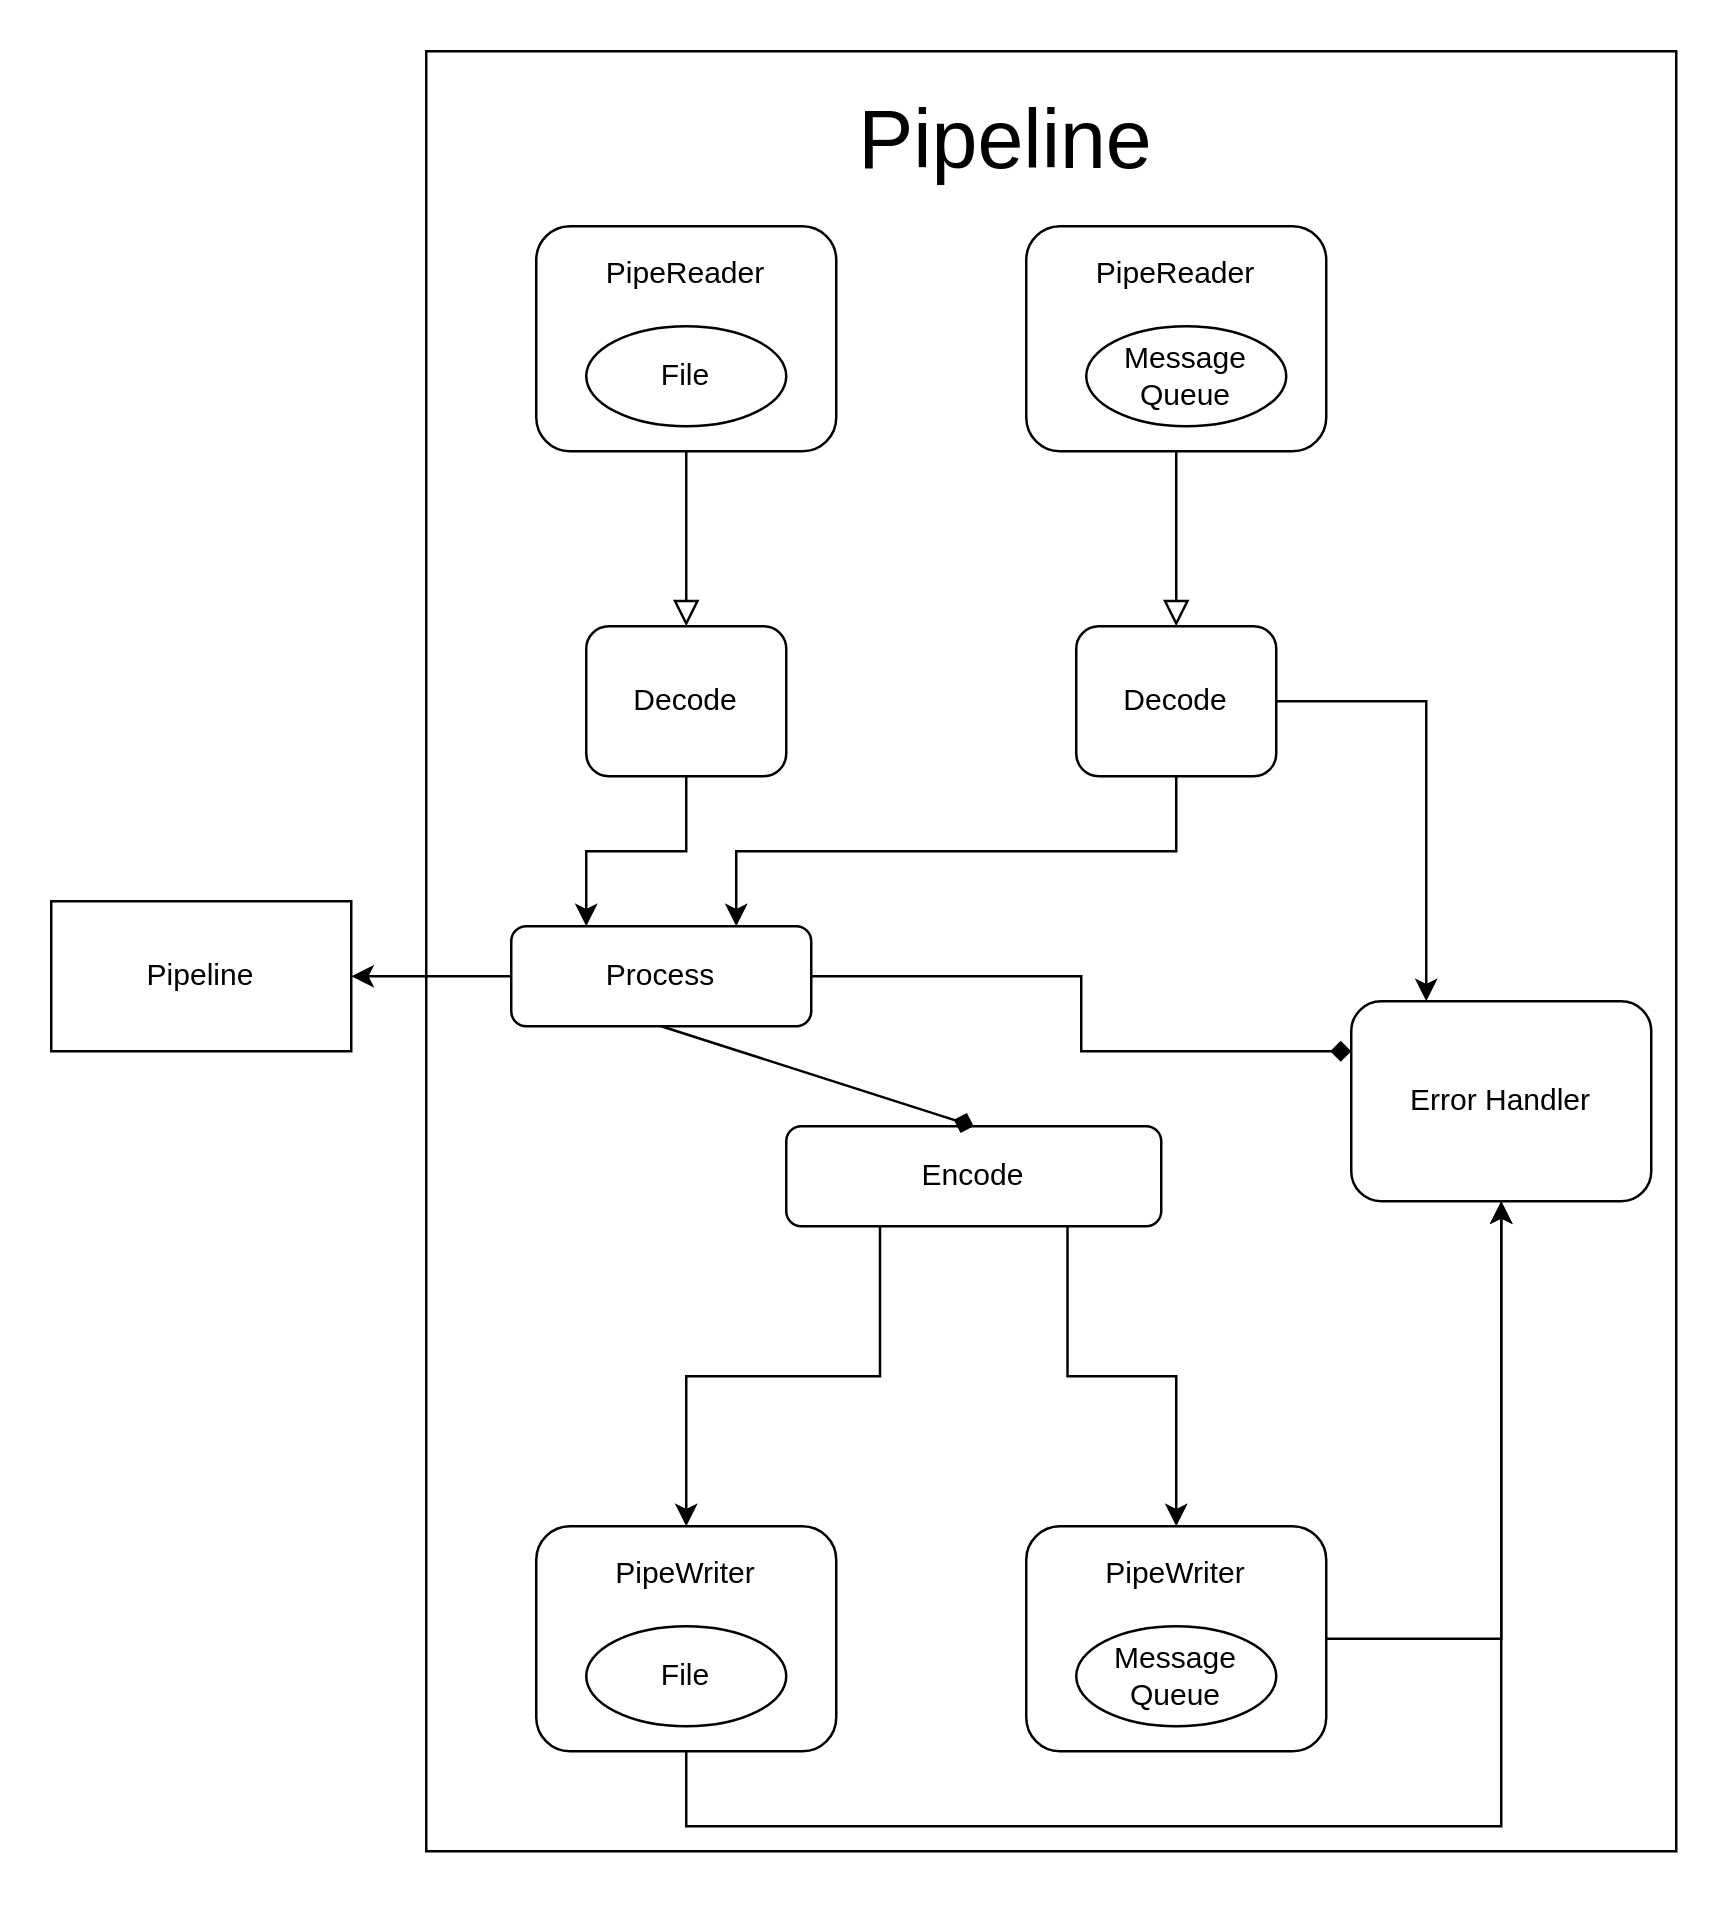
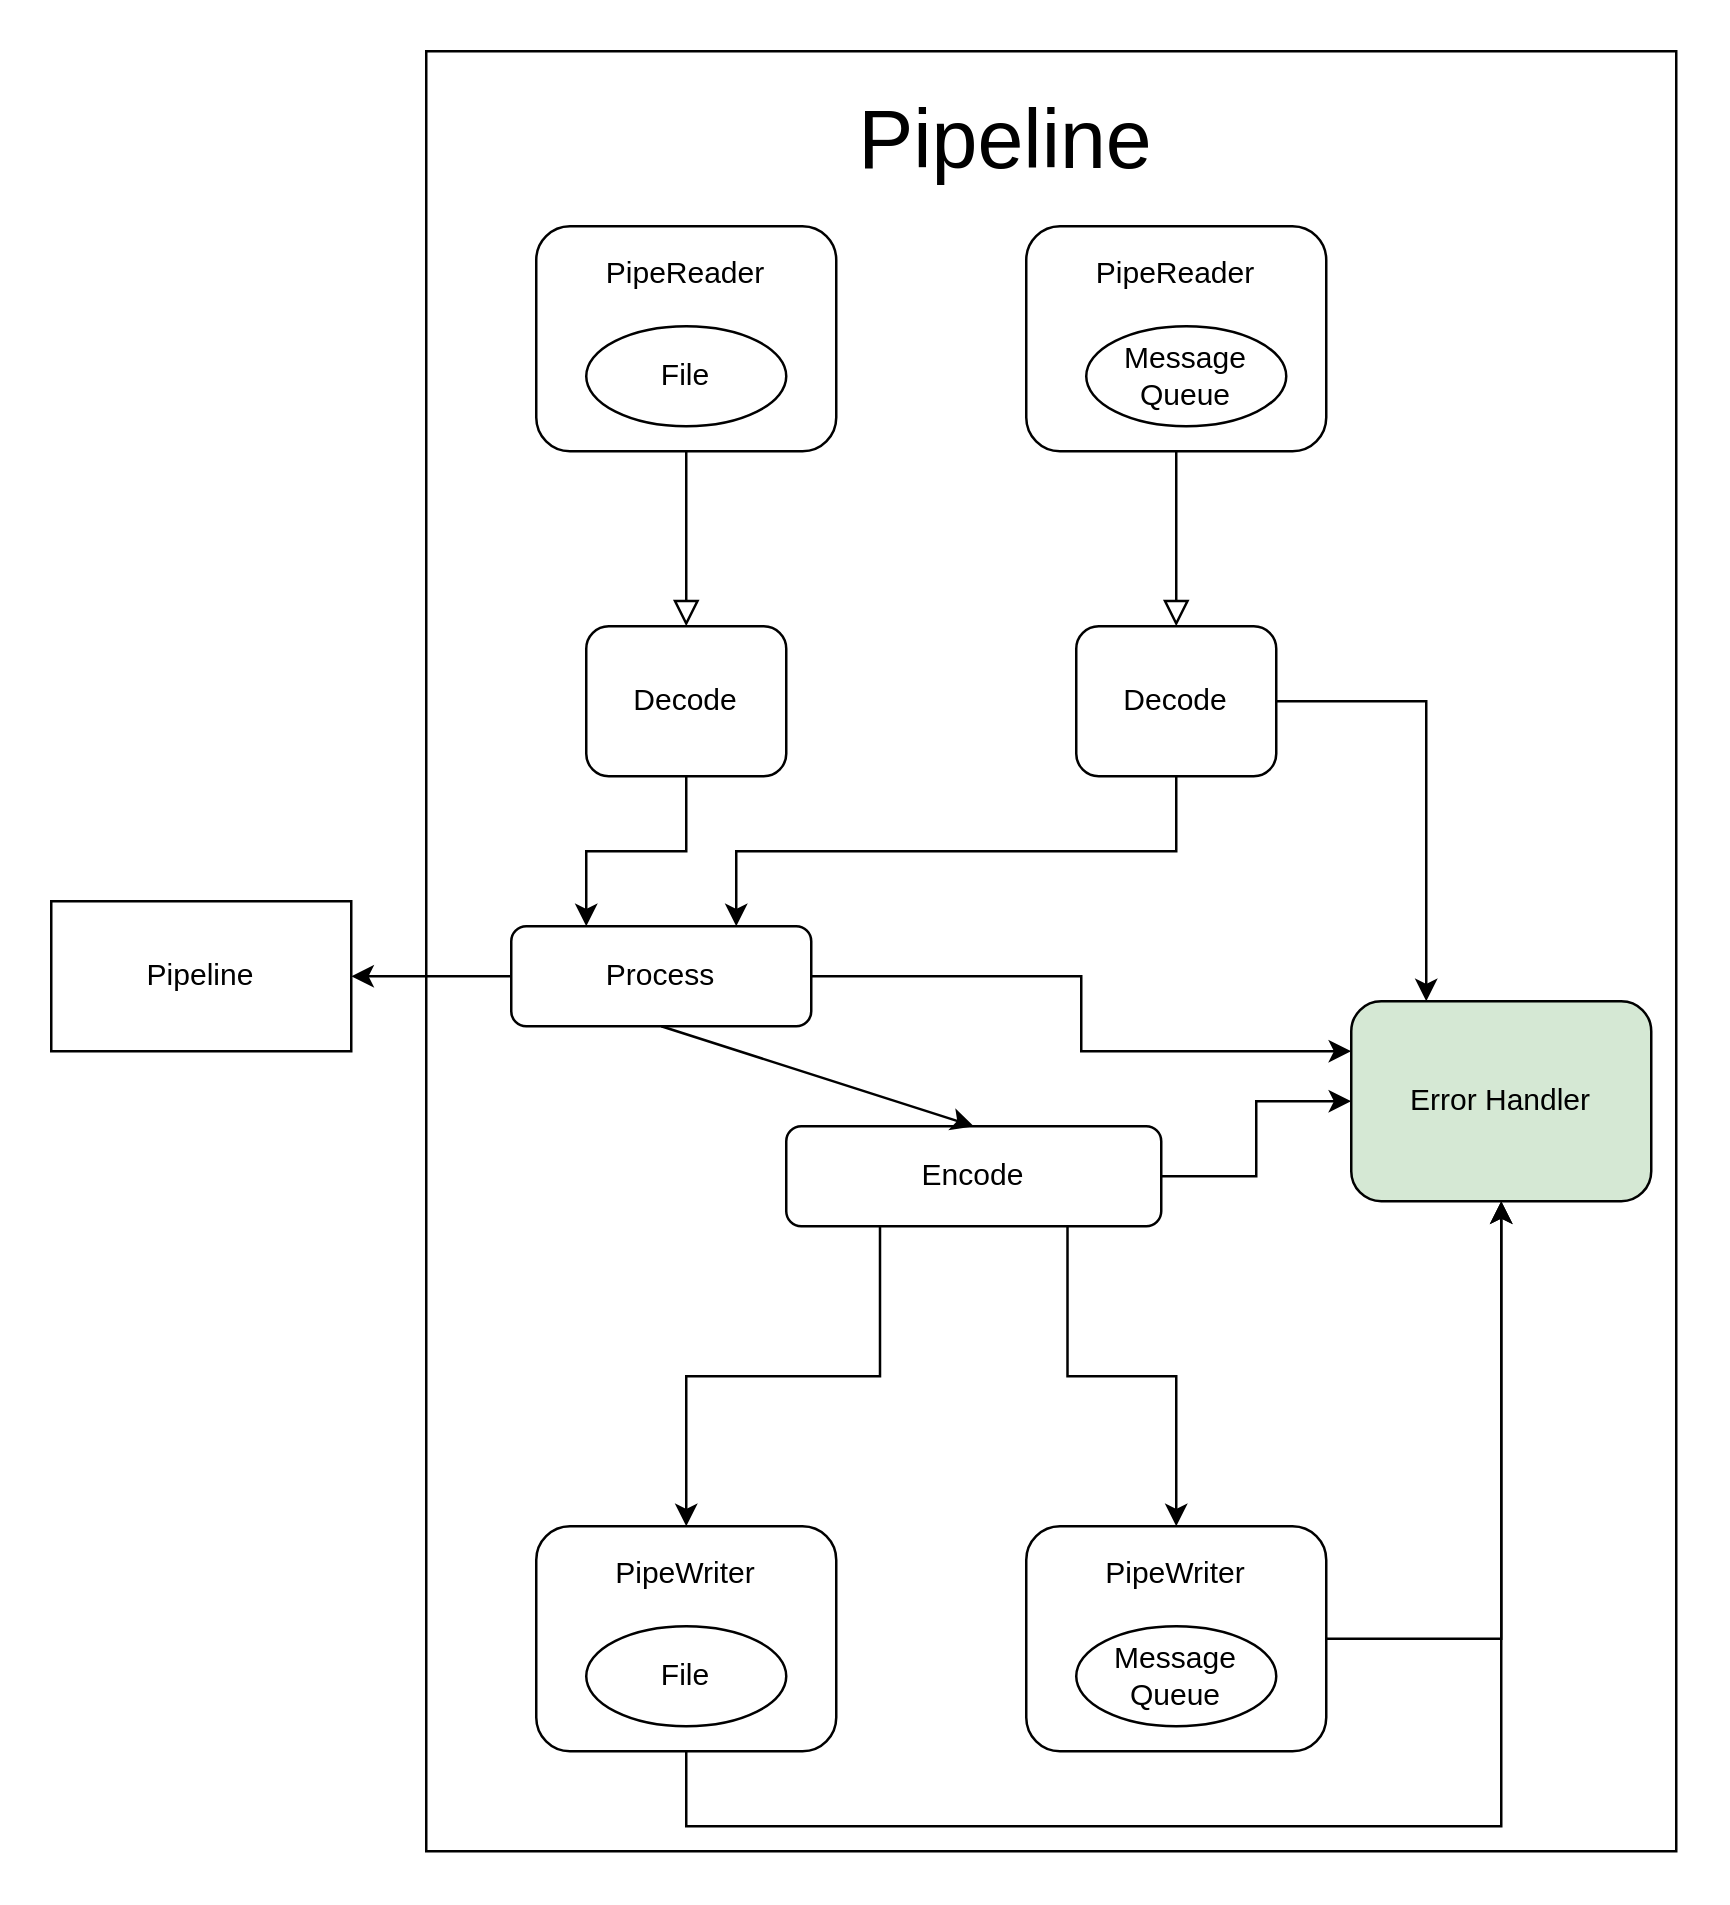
  <mxCell id="0" />
  <mxCell id="1" parent="0" />
  <mxCell id="2" value="" style="rounded=0;html=1;jettySize=auto;orthogonalLoop=1;fontSize=11;endArrow=block;endFill=0;endSize=8;strokeWidth=1;shadow=0;labelBackgroundColor=none;edgeStyle=orthogonalEdgeStyle;" parent="1" source="3" target="27" edge="1"><mxGeometry relative="1" as="geometry"><mxPoint x="237" y="220" as="targetPoint" /></mxGeometry></mxCell>
  <mxCell id="3" value="&lt;p style=&quot;line-height: 120%&quot;&gt;PipeReader&lt;/p&gt;&lt;p style=&quot;line-height: 120%&quot;&gt;&lt;br&gt;&lt;/p&gt;&lt;p style=&quot;line-height: 120%&quot;&gt;&lt;br&gt;&lt;/p&gt;" style="rounded=1;whiteSpace=wrap;html=1;fontSize=12;glass=0;strokeWidth=1;shadow=0;" parent="1" vertex="1"><mxGeometry x="214" y="90" width="120" height="90" as="geometry" /></mxCell>
- <mxCell id="4" style="edgeStyle=orthogonalEdgeStyle;rounded=0;orthogonalLoop=1;jettySize=auto;html=1;exitX=1;exitY=0.5;exitDx=0;exitDy=0;entryX=0;entryY=0.25;entryDx=0;entryDy=0;endArrow=diamond;" parent="1" source="6" target="25" edge="1"><mxGeometry relative="1" as="geometry" /></mxCell>
+ <mxCell id="4" style="edgeStyle=orthogonalEdgeStyle;rounded=0;orthogonalLoop=1;jettySize=auto;html=1;exitX=1;exitY=0.5;exitDx=0;exitDy=0;entryX=0;entryY=0.25;entryDx=0;entryDy=0;" parent="1" source="6" target="25" edge="1"><mxGeometry relative="1" as="geometry" /></mxCell>
  <mxCell id="5" style="edgeStyle=orthogonalEdgeStyle;rounded=0;orthogonalLoop=1;jettySize=auto;html=1;exitX=0;exitY=0.5;exitDx=0;exitDy=0;" edge="1" parent="1" source="6" target="28"><mxGeometry relative="1" as="geometry"><mxPoint x="170" y="390" as="targetPoint" /></mxGeometry></mxCell>
  <mxCell id="6" value="Process" style="rounded=1;whiteSpace=wrap;html=1;fontSize=12;glass=0;strokeWidth=1;shadow=0;" parent="1" vertex="1"><mxGeometry x="204" y="370" width="120" height="40" as="geometry" /></mxCell>
  <mxCell id="7" style="edgeStyle=orthogonalEdgeStyle;rounded=0;orthogonalLoop=1;jettySize=auto;html=1;exitX=1;exitY=0.5;exitDx=0;exitDy=0;entryX=0.25;entryY=0;entryDx=0;entryDy=0;" parent="1" source="9" target="25" edge="1"><mxGeometry relative="1" as="geometry" /></mxCell>
  <mxCell id="8" style="edgeStyle=orthogonalEdgeStyle;rounded=0;orthogonalLoop=1;jettySize=auto;html=1;exitX=0.5;exitY=1;exitDx=0;exitDy=0;entryX=0.75;entryY=0;entryDx=0;entryDy=0;" edge="1" parent="1" source="9" target="6"><mxGeometry relative="1" as="geometry" /></mxCell>
  <mxCell id="9" value="Decode" style="rounded=1;whiteSpace=wrap;html=1;fontSize=12;glass=0;strokeWidth=1;shadow=0;" parent="1" vertex="1"><mxGeometry x="430" y="250" width="80" height="60" as="geometry" /></mxCell>
+ <mxCell id="10" style="edgeStyle=orthogonalEdgeStyle;rounded=0;orthogonalLoop=1;jettySize=auto;html=1;exitX=1;exitY=0.5;exitDx=0;exitDy=0;entryX=0;entryY=0.5;entryDx=0;entryDy=0;" parent="1" source="11" target="25" edge="1"><mxGeometry relative="1" as="geometry" /></mxCell>
  <mxCell id="11" value="Encode" style="rounded=1;whiteSpace=wrap;html=1;fontSize=12;glass=0;strokeWidth=1;shadow=0;" parent="1" vertex="1"><mxGeometry x="314" y="450" width="150" height="40" as="geometry" /></mxCell>
  <mxCell id="12" value="" style="edgeStyle=orthogonalEdgeStyle;rounded=0;orthogonalLoop=1;jettySize=auto;html=1;entryX=0.5;entryY=0;entryDx=0;entryDy=0;exitX=0.25;exitY=1;exitDx=0;exitDy=0;" parent="1" source="11" target="21" edge="1"><mxGeometry relative="1" as="geometry"><mxPoint x="374" y="650" as="targetPoint" /><mxPoint x="344" y="570" as="sourcePoint" /></mxGeometry></mxCell>
  <mxCell id="13" style="edgeStyle=orthogonalEdgeStyle;rounded=0;orthogonalLoop=1;jettySize=auto;html=1;exitX=0.75;exitY=1;exitDx=0;exitDy=0;entryX=0.5;entryY=0;entryDx=0;entryDy=0;" parent="1" source="11" target="23" edge="1"><mxGeometry relative="1" as="geometry"><mxPoint x="404" y="570" as="sourcePoint" /></mxGeometry></mxCell>
  <mxCell id="14" style="edgeStyle=orthogonalEdgeStyle;rounded=0;orthogonalLoop=1;jettySize=auto;html=1;exitX=1;exitY=0.5;exitDx=0;exitDy=0;entryX=0.5;entryY=1;entryDx=0;entryDy=0;" parent="1" source="23" target="25" edge="1"><mxGeometry relative="1" as="geometry"><mxPoint x="434" y="550" as="sourcePoint" /></mxGeometry></mxCell>
  <mxCell id="15" value="File" style="ellipse;whiteSpace=wrap;html=1;" parent="1" vertex="1"><mxGeometry x="234" y="130" width="80" height="40" as="geometry" /></mxCell>
  <mxCell id="16" value="" style="rounded=0;html=1;jettySize=auto;orthogonalLoop=1;fontSize=11;endArrow=block;endFill=0;endSize=8;strokeWidth=1;shadow=0;labelBackgroundColor=none;edgeStyle=orthogonalEdgeStyle;entryX=0.5;entryY=0;entryDx=0;entryDy=0;" parent="1" source="17" target="9" edge="1"><mxGeometry relative="1" as="geometry"><mxPoint x="384" y="180" as="targetPoint" /></mxGeometry></mxCell>
  <mxCell id="17" value="&lt;p style=&quot;line-height: 120%&quot;&gt;PipeReader&lt;/p&gt;&lt;p style=&quot;line-height: 120%&quot;&gt;&lt;br&gt;&lt;/p&gt;&lt;p style=&quot;line-height: 120%&quot;&gt;&lt;br&gt;&lt;/p&gt;" style="rounded=1;whiteSpace=wrap;html=1;fontSize=12;glass=0;strokeWidth=1;shadow=0;" parent="1" vertex="1"><mxGeometry x="410" y="90" width="120" height="90" as="geometry" /></mxCell>
  <mxCell id="18" value="Message Queue" style="ellipse;whiteSpace=wrap;html=1;" parent="1" vertex="1"><mxGeometry x="434" y="130" width="80" height="40" as="geometry" /></mxCell>
- <mxCell id="19" value="" style="endArrow=diamond;html=1;exitX=0.5;exitY=1;exitDx=0;exitDy=0;entryX=0.5;entryY=0;entryDx=0;entryDy=0;" parent="1" source="6" target="11" edge="1"><mxGeometry width="50" height="50" relative="1" as="geometry"><mxPoint x="345" y="394" as="sourcePoint" /><mxPoint x="365" y="394" as="targetPoint" /></mxGeometry></mxCell>
+ <mxCell id="19" value="" style="endArrow=classic;html=1;exitX=0.5;exitY=1;exitDx=0;exitDy=0;entryX=0.5;entryY=0;entryDx=0;entryDy=0;" parent="1" source="6" target="11" edge="1"><mxGeometry width="50" height="50" relative="1" as="geometry"><mxPoint x="345" y="394" as="sourcePoint" /><mxPoint x="365" y="394" as="targetPoint" /></mxGeometry></mxCell>
  <mxCell id="20" style="edgeStyle=orthogonalEdgeStyle;rounded=0;orthogonalLoop=1;jettySize=auto;html=1;exitX=0.5;exitY=1;exitDx=0;exitDy=0;" edge="1" parent="1" source="21"><mxGeometry relative="1" as="geometry"><mxPoint x="600" y="480" as="targetPoint" /><Array as="points"><mxPoint x="274" y="730" /><mxPoint x="600" y="730" /></Array></mxGeometry></mxCell>
  <mxCell id="21" value="&lt;p style=&quot;line-height: 120%&quot;&gt;PipeWriter&lt;/p&gt;&lt;p style=&quot;line-height: 120%&quot;&gt;&lt;br&gt;&lt;/p&gt;&lt;p style=&quot;line-height: 120%&quot;&gt;&lt;br&gt;&lt;/p&gt;" style="rounded=1;whiteSpace=wrap;html=1;fontSize=12;glass=0;strokeWidth=1;shadow=0;" parent="1" vertex="1"><mxGeometry x="214" y="610" width="120" height="90" as="geometry" /></mxCell>
  <mxCell id="22" value="File" style="ellipse;whiteSpace=wrap;html=1;" parent="1" vertex="1"><mxGeometry x="234" y="650" width="80" height="40" as="geometry" /></mxCell>
  <mxCell id="23" value="&lt;p style=&quot;line-height: 120%&quot;&gt;PipeWriter&lt;/p&gt;&lt;p style=&quot;line-height: 120%&quot;&gt;&lt;br&gt;&lt;/p&gt;&lt;p style=&quot;line-height: 120%&quot;&gt;&lt;br&gt;&lt;/p&gt;" style="rounded=1;whiteSpace=wrap;html=1;fontSize=12;glass=0;strokeWidth=1;shadow=0;" parent="1" vertex="1"><mxGeometry x="410" y="610" width="120" height="90" as="geometry" /></mxCell>
  <mxCell id="24" value="Message Queue" style="ellipse;whiteSpace=wrap;html=1;" parent="1" vertex="1"><mxGeometry x="430" y="650" width="80" height="40" as="geometry" /></mxCell>
- <mxCell id="25" value="Error Handler" style="rounded=1;whiteSpace=wrap;html=1;fontSize=12;glass=0;strokeWidth=1;shadow=0;" parent="1" vertex="1"><mxGeometry x="540" y="400" width="120" height="80" as="geometry" /></mxCell>
+ <mxCell id="25" value="Error Handler" style="rounded=1;whiteSpace=wrap;html=1;fontSize=12;glass=0;strokeWidth=1;shadow=0;fillColor=#d5e8d4;" parent="1" vertex="1"><mxGeometry x="540" y="400" width="120" height="80" as="geometry" /></mxCell>
  <mxCell id="26" style="edgeStyle=orthogonalEdgeStyle;rounded=0;orthogonalLoop=1;jettySize=auto;html=1;exitX=0.5;exitY=1;exitDx=0;exitDy=0;entryX=0.25;entryY=0;entryDx=0;entryDy=0;" edge="1" parent="1" source="27" target="6"><mxGeometry relative="1" as="geometry" /></mxCell>
  <mxCell id="27" value="Decode" style="rounded=1;whiteSpace=wrap;html=1;fontSize=12;glass=0;strokeWidth=1;shadow=0;" vertex="1" parent="1"><mxGeometry x="234" y="250" width="80" height="60" as="geometry" /></mxCell>
  <mxCell id="28" value="Pipeline" style="rounded=0;whiteSpace=wrap;html=1;" vertex="1" parent="1"><mxGeometry x="20" y="360" width="120" height="60" as="geometry" /></mxCell>
  <mxCell id="29" value="" style="rounded=0;whiteSpace=wrap;html=1;fillColor=none;" vertex="1" parent="1"><mxGeometry x="170" y="20" width="500" height="720" as="geometry" /></mxCell>
  <mxCell id="30" value="&lt;font style=&quot;font-size: 33px&quot;&gt;Pipeline&lt;/font&gt;" style="text;html=1;strokeColor=none;fillColor=none;align=center;verticalAlign=middle;whiteSpace=wrap;rounded=0;" vertex="1" parent="1"><mxGeometry x="334" y="40" width="136" height="30" as="geometry" /></mxCell>
